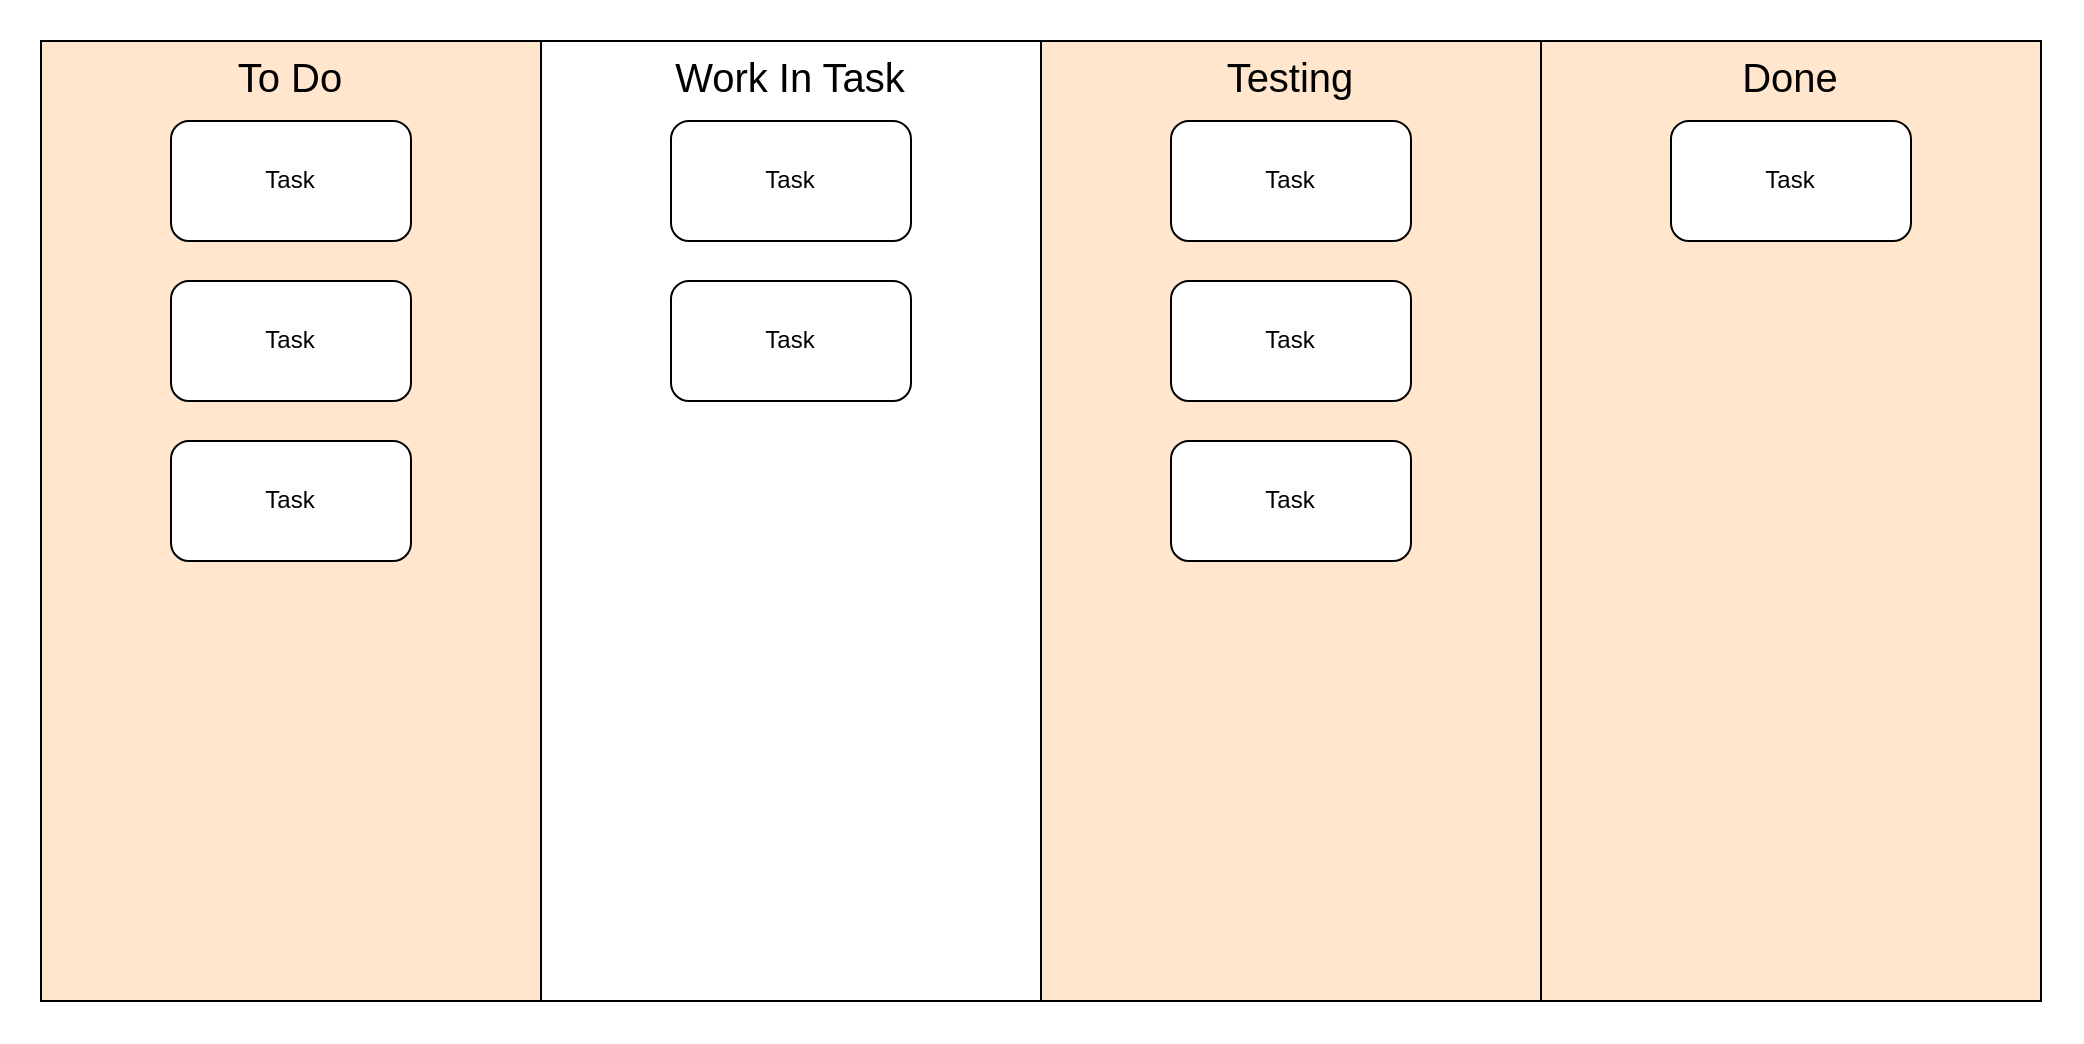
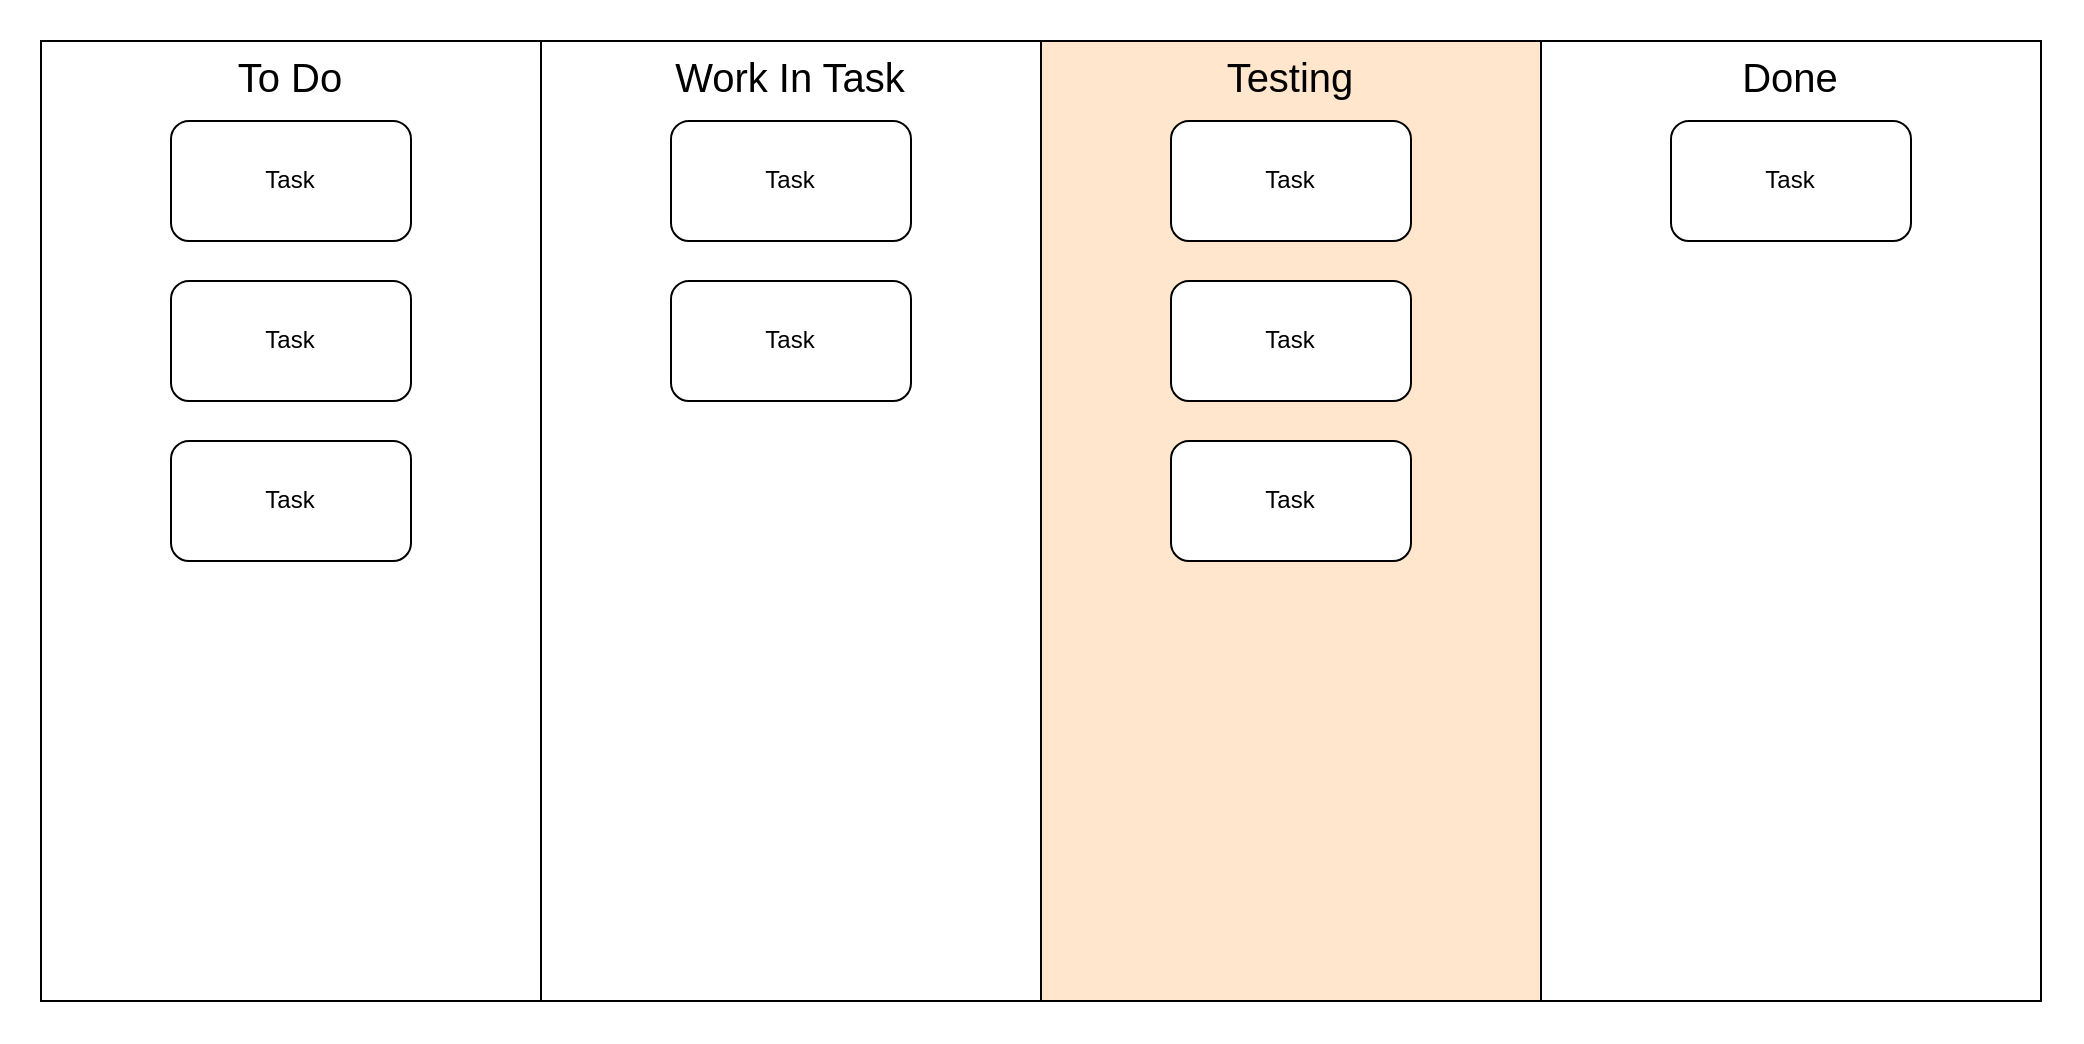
  <mxCell id="0" />
  <mxCell id="1" parent="0" />
- <mxCell id="2" value="&lt;font style=&quot;font-size: 20px;&quot;&gt;To Do&lt;/font&gt;" style="rounded=0;whiteSpace=wrap;html=1;verticalAlign=top;fillColor=#ffe6cc;" parent="1" vertex="1"><mxGeometry x="20" y="20" width="250" height="480" as="geometry" /></mxCell>
+ <mxCell id="2" value="&lt;font style=&quot;font-size: 20px;&quot;&gt;To Do&lt;/font&gt;" style="rounded=0;whiteSpace=wrap;html=1;verticalAlign=top;" parent="1" vertex="1"><mxGeometry x="20" y="20" width="250" height="480" as="geometry" /></mxCell>
  <mxCell id="3" value="&lt;font style=&quot;font-size: 20px;&quot;&gt;Work In Task&lt;/font&gt;" style="rounded=0;whiteSpace=wrap;html=1;verticalAlign=top;" parent="1" vertex="1"><mxGeometry x="270" y="20" width="250" height="480" as="geometry" /></mxCell>
  <mxCell id="4" value="&lt;font style=&quot;font-size: 20px;&quot;&gt;Testing&lt;/font&gt;" style="rounded=0;whiteSpace=wrap;html=1;verticalAlign=top;fillColor=#ffe6cc;" parent="1" vertex="1"><mxGeometry x="520" y="20" width="250" height="480" as="geometry" /></mxCell>
- <mxCell id="5" value="&lt;font style=&quot;font-size: 20px;&quot;&gt;Done&lt;/font&gt;" style="rounded=0;whiteSpace=wrap;html=1;verticalAlign=top;fillColor=#ffe6cc;" parent="1" vertex="1"><mxGeometry x="770" y="20" width="250" height="480" as="geometry" /></mxCell>
+ <mxCell id="5" value="&lt;font style=&quot;font-size: 20px;&quot;&gt;Done&lt;/font&gt;" style="rounded=0;whiteSpace=wrap;html=1;verticalAlign=top;" parent="1" vertex="1"><mxGeometry x="770" y="20" width="250" height="480" as="geometry" /></mxCell>
  <mxCell id="6" value="Task" style="rounded=1;whiteSpace=wrap;html=1;" parent="1" vertex="1"><mxGeometry x="85" y="60" width="120" height="60" as="geometry" /></mxCell>
  <mxCell id="7" value="Task" style="rounded=1;whiteSpace=wrap;html=1;" parent="1" vertex="1"><mxGeometry x="85" y="140" width="120" height="60" as="geometry" /></mxCell>
  <mxCell id="8" value="Task" style="rounded=1;whiteSpace=wrap;html=1;" parent="1" vertex="1"><mxGeometry x="85" y="220" width="120" height="60" as="geometry" /></mxCell>
  <mxCell id="9" value="Task" style="rounded=1;whiteSpace=wrap;html=1;" parent="1" vertex="1"><mxGeometry x="335" y="60" width="120" height="60" as="geometry" /></mxCell>
  <mxCell id="10" value="Task" style="rounded=1;whiteSpace=wrap;html=1;" parent="1" vertex="1"><mxGeometry x="335" y="140" width="120" height="60" as="geometry" /></mxCell>
  <mxCell id="11" value="Task" style="rounded=1;whiteSpace=wrap;html=1;" parent="1" vertex="1"><mxGeometry x="585" y="60" width="120" height="60" as="geometry" /></mxCell>
  <mxCell id="12" value="Task" style="rounded=1;whiteSpace=wrap;html=1;" parent="1" vertex="1"><mxGeometry x="585" y="140" width="120" height="60" as="geometry" /></mxCell>
  <mxCell id="13" value="Task" style="rounded=1;whiteSpace=wrap;html=1;" parent="1" vertex="1"><mxGeometry x="585" y="220" width="120" height="60" as="geometry" /></mxCell>
  <mxCell id="14" value="Task" style="rounded=1;whiteSpace=wrap;html=1;" parent="1" vertex="1"><mxGeometry x="835" y="60" width="120" height="60" as="geometry" /></mxCell>
